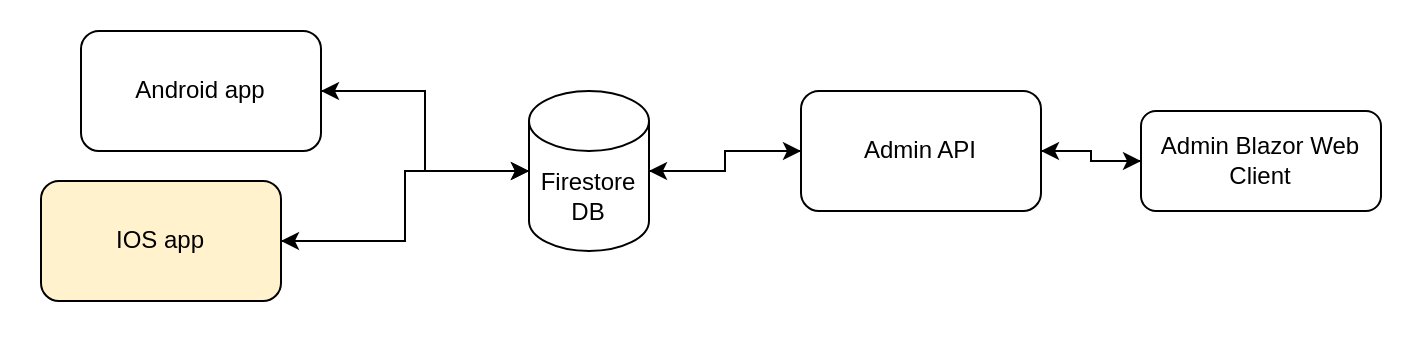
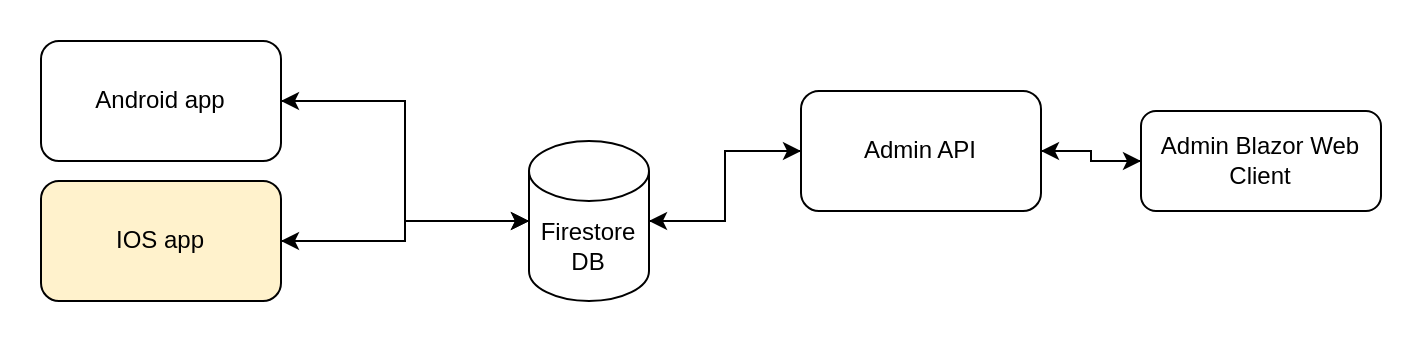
  <mxCell id="0" />
  <mxCell id="1" parent="0" />
  <mxCell id="2" style="edgeStyle=orthogonalEdgeStyle;rounded=0;orthogonalLoop=1;jettySize=auto;html=1;entryX=1;entryY=0.5;entryDx=0;entryDy=0;" edge="1" parent="1" source="5" target="7"><mxGeometry relative="1" as="geometry" /></mxCell>
  <mxCell id="3" style="edgeStyle=orthogonalEdgeStyle;rounded=0;orthogonalLoop=1;jettySize=auto;html=1;" edge="1" parent="1" source="5" target="9"><mxGeometry relative="1" as="geometry" /></mxCell>
  <mxCell id="4" style="edgeStyle=orthogonalEdgeStyle;rounded=0;orthogonalLoop=1;jettySize=auto;html=1;entryX=0;entryY=0.5;entryDx=0;entryDy=0;" edge="1" parent="1" source="5" target="12"><mxGeometry relative="1" as="geometry" /></mxCell>
- <mxCell id="5" value="Firestore DB" style="shape=cylinder3;whiteSpace=wrap;html=1;boundedLbl=1;backgroundOutline=1;size=15;" vertex="1" parent="1"><mxGeometry x="264" y="45" width="60" height="80" as="geometry" /></mxCell>
+ <mxCell id="5" value="Firestore DB" style="shape=cylinder3;whiteSpace=wrap;html=1;boundedLbl=1;backgroundOutline=1;size=15;" vertex="1" parent="1"><mxGeometry x="264" y="70" width="60" height="80" as="geometry" /></mxCell>
  <mxCell id="6" style="edgeStyle=orthogonalEdgeStyle;rounded=0;orthogonalLoop=1;jettySize=auto;html=1;exitX=1;exitY=0.5;exitDx=0;exitDy=0;" edge="1" parent="1" source="7" target="5"><mxGeometry relative="1" as="geometry" /></mxCell>
- <mxCell id="7" value="Android app" style="rounded=1;whiteSpace=wrap;html=1;" vertex="1" parent="1"><mxGeometry x="40" y="15" width="120" height="60" as="geometry" /></mxCell>
+ <mxCell id="7" value="Android app" style="rounded=1;whiteSpace=wrap;html=1;" vertex="1" parent="1"><mxGeometry x="20" y="20" width="120" height="60" as="geometry" /></mxCell>
  <mxCell id="8" style="edgeStyle=orthogonalEdgeStyle;rounded=0;orthogonalLoop=1;jettySize=auto;html=1;" edge="1" parent="1" source="9" target="5"><mxGeometry relative="1" as="geometry" /></mxCell>
  <mxCell id="9" value="IOS app" style="rounded=1;whiteSpace=wrap;html=1;fillColor=#fff2cc;" vertex="1" parent="1"><mxGeometry x="20" y="90" width="120" height="60" as="geometry" /></mxCell>
  <mxCell id="10" style="edgeStyle=orthogonalEdgeStyle;rounded=0;orthogonalLoop=1;jettySize=auto;html=1;entryX=1;entryY=0.5;entryDx=0;entryDy=0;entryPerimeter=0;" edge="1" parent="1" source="12" target="5"><mxGeometry relative="1" as="geometry" /></mxCell>
  <mxCell id="11" style="edgeStyle=orthogonalEdgeStyle;rounded=0;orthogonalLoop=1;jettySize=auto;html=1;" edge="1" parent="1" source="12" target="14"><mxGeometry relative="1" as="geometry" /></mxCell>
  <mxCell id="12" value="Admin API" style="rounded=1;whiteSpace=wrap;html=1;" vertex="1" parent="1"><mxGeometry x="400" y="45" width="120" height="60" as="geometry" /></mxCell>
  <mxCell id="13" style="edgeStyle=orthogonalEdgeStyle;rounded=0;orthogonalLoop=1;jettySize=auto;html=1;" edge="1" parent="1" source="14" target="12"><mxGeometry relative="1" as="geometry" /></mxCell>
  <mxCell id="14" value="Admin Blazor Web Client" style="rounded=1;whiteSpace=wrap;html=1;" vertex="1" parent="1"><mxGeometry x="570" y="55" width="120" height="50" as="geometry" /></mxCell>
